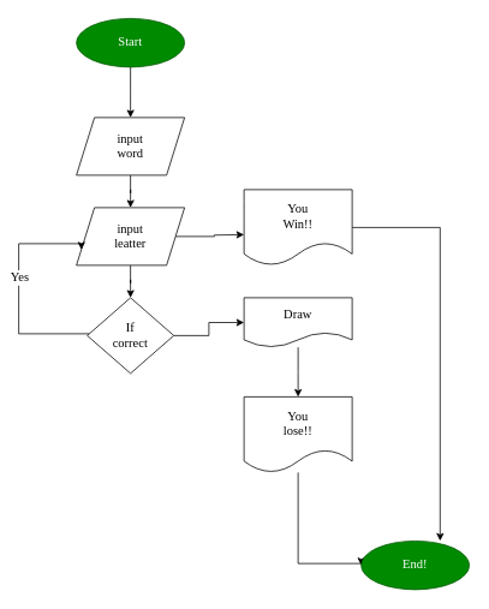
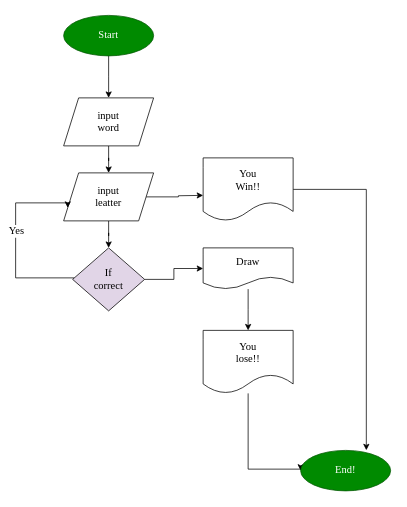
  <mxCell id="0" />
  <mxCell id="1" parent="0" />
  <mxCell id="2" style="edgeStyle=orthogonalEdgeStyle;rounded=0;orthogonalLoop=1;jettySize=auto;html=1;entryX=0.5;entryY=0;entryDx=0;entryDy=0;fontFamily=Lucida Console;fontSize=14;" edge="1" parent="1" source="3"><mxGeometry relative="1" as="geometry"><mxPoint x="144" y="130" as="targetPoint" /></mxGeometry></mxCell>
  <mxCell id="3" value="&lt;font face=&quot;Lucida Console&quot; style=&quot;font-size: 14px;&quot;&gt;Start&lt;/font&gt;" style="ellipse;whiteSpace=wrap;html=1;fillColor=#008a00;fontColor=#ffffff;strokeColor=#005700;" vertex="1" parent="1"><mxGeometry x="84" y="20" width="120" height="54" as="geometry" /></mxCell>
  <mxCell id="4" value="" style="edgeStyle=orthogonalEdgeStyle;rounded=0;orthogonalLoop=1;jettySize=auto;html=1;fontFamily=Lucida Console;fontSize=14;" edge="1" parent="1" source="5" target="8"><mxGeometry relative="1" as="geometry" /></mxCell>
  <mxCell id="5" value="input &lt;br&gt;word" style="shape=parallelogram;perimeter=parallelogramPerimeter;whiteSpace=wrap;html=1;fixedSize=1;fontFamily=Lucida Console;fontSize=14;" vertex="1" parent="1"><mxGeometry x="84" y="130" width="120" height="64" as="geometry" /></mxCell>
  <mxCell id="6" value="" style="edgeStyle=orthogonalEdgeStyle;rounded=0;orthogonalLoop=1;jettySize=auto;html=1;fontFamily=Lucida Console;fontSize=14;" edge="1" parent="1" source="8" target="12"><mxGeometry relative="1" as="geometry" /></mxCell>
  <mxCell id="7" style="edgeStyle=orthogonalEdgeStyle;rounded=0;orthogonalLoop=1;jettySize=auto;html=1;fontFamily=Lucida Console;fontSize=14;" edge="1" parent="1" source="8"><mxGeometry relative="1" as="geometry"><mxPoint x="270" y="260" as="targetPoint" /></mxGeometry></mxCell>
  <mxCell id="8" value="&lt;font style=&quot;font-size: 14px;&quot;&gt;input &lt;br&gt;leatter&lt;/font&gt;" style="shape=parallelogram;perimeter=parallelogramPerimeter;whiteSpace=wrap;html=1;fixedSize=1;fontFamily=Lucida Console;fontSize=14;" vertex="1" parent="1"><mxGeometry x="84" y="230" width="120" height="64" as="geometry" /></mxCell>
  <mxCell id="9" style="edgeStyle=orthogonalEdgeStyle;rounded=0;orthogonalLoop=1;jettySize=auto;html=1;fontFamily=Lucida Console;fontSize=14;entryX=0;entryY=0.75;entryDx=0;entryDy=0;" edge="1" parent="1" source="12" target="8"><mxGeometry relative="1" as="geometry"><mxPoint x="-20" y="270" as="targetPoint" /><Array as="points"><mxPoint x="20" y="370" /><mxPoint x="20" y="270" /><mxPoint x="90" y="270" /></Array></mxGeometry></mxCell>
  <mxCell id="10" value="Yes" style="edgeLabel;html=1;align=center;verticalAlign=middle;resizable=0;points=[];fontSize=14;fontFamily=Lucida Console;" vertex="1" connectable="0" parent="9"><mxGeometry x="0.105" relative="1" as="geometry"><mxPoint as="offset" /></mxGeometry></mxCell>
  <mxCell id="11" style="edgeStyle=orthogonalEdgeStyle;rounded=0;orthogonalLoop=1;jettySize=auto;html=1;fontFamily=Lucida Console;fontSize=14;entryX=0;entryY=0.5;entryDx=0;entryDy=0;" edge="1" parent="1" source="12" target="14"><mxGeometry relative="1" as="geometry"><mxPoint x="260" y="370" as="targetPoint" /></mxGeometry></mxCell>
- <mxCell id="12" value="If &lt;br&gt;correct" style="rhombus;whiteSpace=wrap;html=1;fontSize=14;fontFamily=Lucida Console;" vertex="1" parent="1"><mxGeometry x="96" y="330" width="96" height="84" as="geometry" /></mxCell>
+ <mxCell id="12" value="If &lt;br&gt;correct" style="rhombus;whiteSpace=wrap;html=1;fontSize=14;fontFamily=Lucida Console;fillColor=#e1d5e7;" vertex="1" parent="1"><mxGeometry x="96" y="330" width="96" height="84" as="geometry" /></mxCell>
  <mxCell id="13" style="edgeStyle=orthogonalEdgeStyle;rounded=0;orthogonalLoop=1;jettySize=auto;html=1;fontFamily=Lucida Console;fontSize=14;" edge="1" parent="1" source="14"><mxGeometry relative="1" as="geometry"><mxPoint x="330" y="440" as="targetPoint" /></mxGeometry></mxCell>
  <mxCell id="14" value="Draw" style="shape=document;whiteSpace=wrap;html=1;boundedLbl=1;fontFamily=Lucida Console;fontSize=14;" vertex="1" parent="1"><mxGeometry x="270" y="330" width="120" height="55" as="geometry" /></mxCell>
  <mxCell id="15" style="edgeStyle=orthogonalEdgeStyle;rounded=0;orthogonalLoop=1;jettySize=auto;html=1;fontFamily=Lucida Console;fontSize=14;entryX=0.73;entryY=-0.004;entryDx=0;entryDy=0;entryPerimeter=0;" edge="1" parent="1" source="16" target="19"><mxGeometry relative="1" as="geometry"><mxPoint x="460" y="620" as="targetPoint" /></mxGeometry></mxCell>
  <mxCell id="16" value="You&lt;br&gt;Win!!" style="shape=document;whiteSpace=wrap;html=1;boundedLbl=1;fontFamily=Lucida Console;fontSize=14;" vertex="1" parent="1"><mxGeometry x="270" y="210" width="120" height="84" as="geometry" /></mxCell>
  <mxCell id="17" style="edgeStyle=orthogonalEdgeStyle;rounded=0;orthogonalLoop=1;jettySize=auto;html=1;fontFamily=Lucida Console;fontSize=14;entryX=0;entryY=0.5;entryDx=0;entryDy=0;" edge="1" parent="1" source="18" target="19"><mxGeometry relative="1" as="geometry"><mxPoint x="330" y="570" as="targetPoint" /><Array as="points"><mxPoint x="330" y="625" /></Array></mxGeometry></mxCell>
  <mxCell id="18" value="You &lt;br&gt;lose!!" style="shape=document;whiteSpace=wrap;html=1;boundedLbl=1;fontFamily=Lucida Console;fontSize=14;" vertex="1" parent="1"><mxGeometry x="270" y="440" width="120" height="84" as="geometry" /></mxCell>
  <mxCell id="19" value="&lt;font face=&quot;Lucida Console&quot;&gt;&lt;span style=&quot;font-size: 14px;&quot;&gt;End!&lt;/span&gt;&lt;/font&gt;" style="ellipse;whiteSpace=wrap;html=1;fillColor=#008a00;fontColor=#ffffff;strokeColor=#005700;" vertex="1" parent="1"><mxGeometry x="400" y="600" width="120" height="54" as="geometry" /></mxCell>
